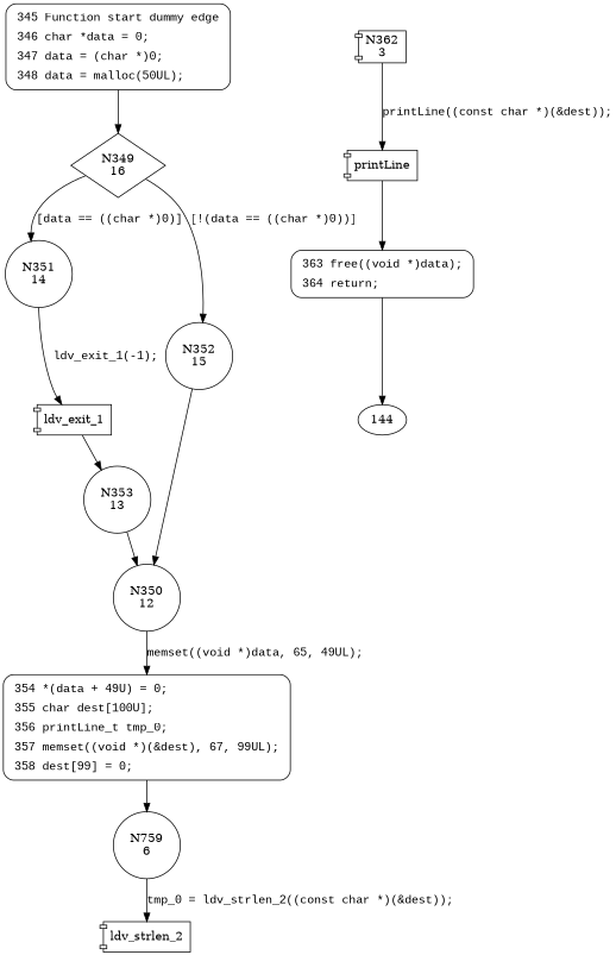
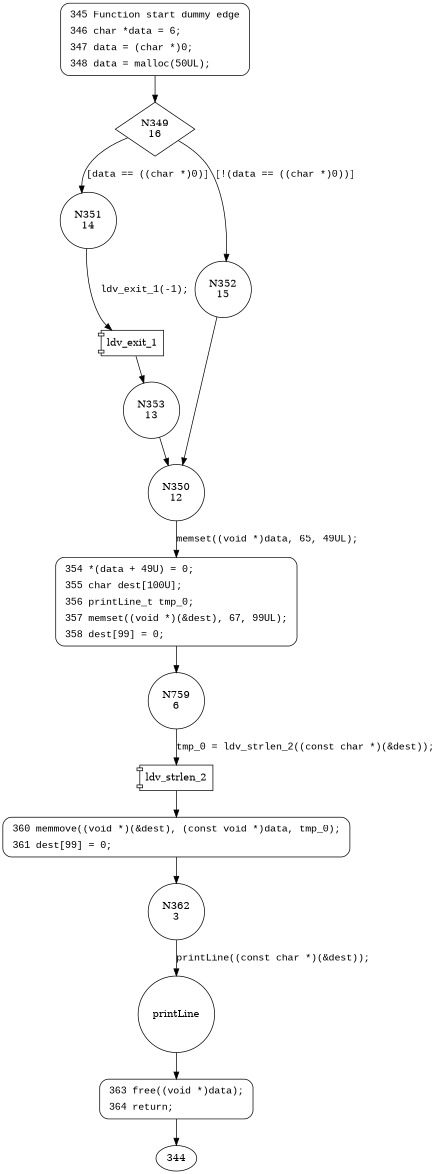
  digraph {
    node [shape=circle]
    edge [fontname="Courier New"]
    n1 [label="N349\n16" shape=diamond]
    n2 [label="N351\n14"]
    n3 [label="N352\n15"]
    n4 [label=ldv_exit_1 shape=component]
    n5 [label="N350\n12"]
    n6 [label="N353\n13"]
    n7 [fillcolor=white fontname="Courier New" label=<<table border="0" cellborder="0" cellpadding="3" bgcolor="white"><tr><td align="right">354</td><td align="left">*(data + 49U) = 0;</td></tr><tr><td align="right">355</td><td align="left">char dest[100U];</td></tr><tr><td align="right">356</td><td align="left">printLine_t tmp_0;</td></tr><tr><td align="right">357</td><td align="left">memset((void *)(&amp;dest), 67, 99UL);</td></tr><tr><td align="right">358</td><td align="left">dest[99] = 0;</td></tr></table>> penwidth=1 shape=Mrecord style="filled,bold"]
    n8 [label="N759\n6"]
    n9 [label=ldv_strlen_2 shape=component]
-   n11 [label="N362\n3" shape=component]
-   n12 [label=printLine shape=component]
+   n10 [fillcolor=white fontname="Courier New" label=<<table border="0" cellborder="0" cellpadding="3" bgcolor="white"><tr><td align="right">360</td><td align="left">memmove((void *)(&amp;dest), (const void *)data, tmp_0);</td></tr><tr><td align="right">361</td><td align="left">dest[99] = 0;</td></tr></table>> penwidth=1 shape=Mrecord style="filled,bold"]
+   n11 [label="N362\n3"]
+   n12 [label=printLine]
    n13 [fillcolor=white fontname="Courier New" label=<<table border="0" cellborder="0" cellpadding="3" bgcolor="white"><tr><td align="right">363</td><td align="left">free((void *)data);</td></tr><tr><td align="right">364</td><td align="left">return;</td></tr></table>> penwidth=1 shape=Mrecord style="filled,bold"]
-   344 [label=144 shape=""]
-   n15 [fillcolor=white fontname="Courier New" label=<<table border="0" cellborder="0" cellpadding="3" bgcolor="white"><tr><td align="right">345</td><td align="left">Function start dummy edge</td></tr><tr><td align="right">346</td><td align="left">char *data = 0;</td></tr><tr><td align="right">347</td><td align="left">data = (char *)0;</td></tr><tr><td align="right">348</td><td align="left">data = malloc(50UL);</td></tr></table>> penwidth=1 shape=Mrecord style="filled,bold"]
+   344 [shape=""]
+   n15 [fillcolor=white fontname="Courier New" label=<<table border="0" cellborder="0" cellpadding="3" bgcolor="white"><tr><td align="right">345</td><td align="left">Function start dummy edge</td></tr><tr><td align="right">346</td><td align="left">char *data = 6;</td></tr><tr><td align="right">347</td><td align="left">data = (char *)0;</td></tr><tr><td align="right">348</td><td align="left">data = malloc(50UL);</td></tr></table>> penwidth=1 shape=Mrecord style="filled,bold"]
    n1 -> n2 [label="[data == ((char *)0)]"]
    n1 -> n3 [label="[!(data == ((char *)0))]"]
    n2 -> n4 [label="ldv_exit_1(-1);"]
    n3 -> n5
    n4 -> n6
    n5 -> n7 [label="memset((void *)data, 65, 49UL);"]
    n6 -> n5
    n7 -> n8 [fontname=""]
    n8 -> n9 [label="tmp_0 = ldv_strlen_2((const char *)(&dest));"]
+   n9 -> n10
+   n10 -> n11 [fontname=""]
    n11 -> n12 [label="printLine((const char *)(&dest));"]
    n12 -> n13
    n13 -> 344 [fontname=""]
    n15 -> n1 [fontname=""]
  }
